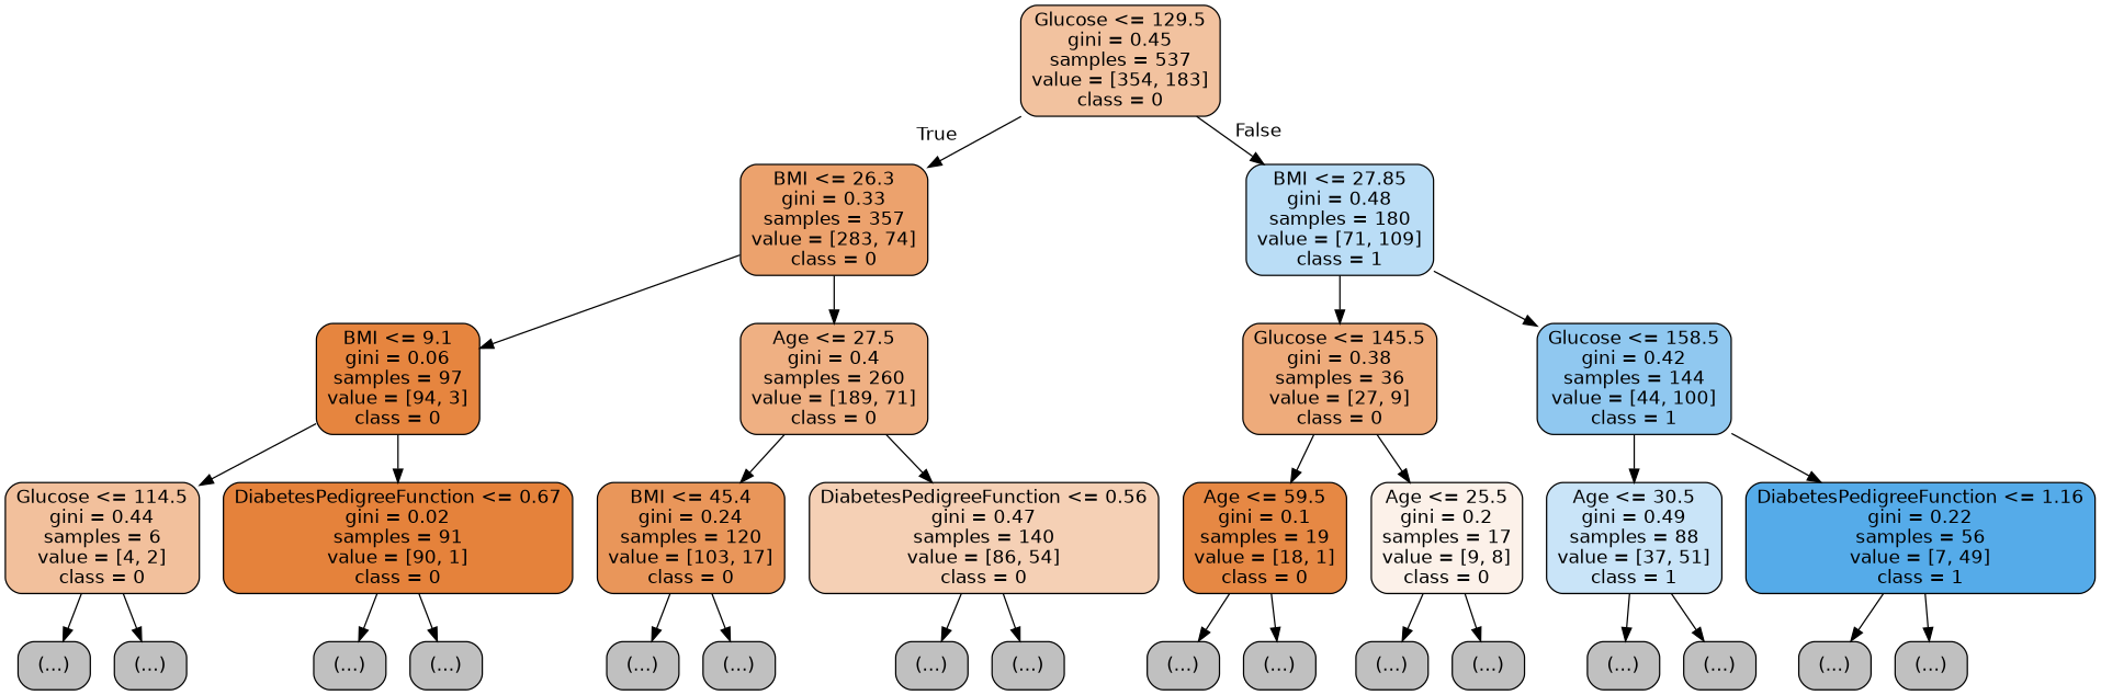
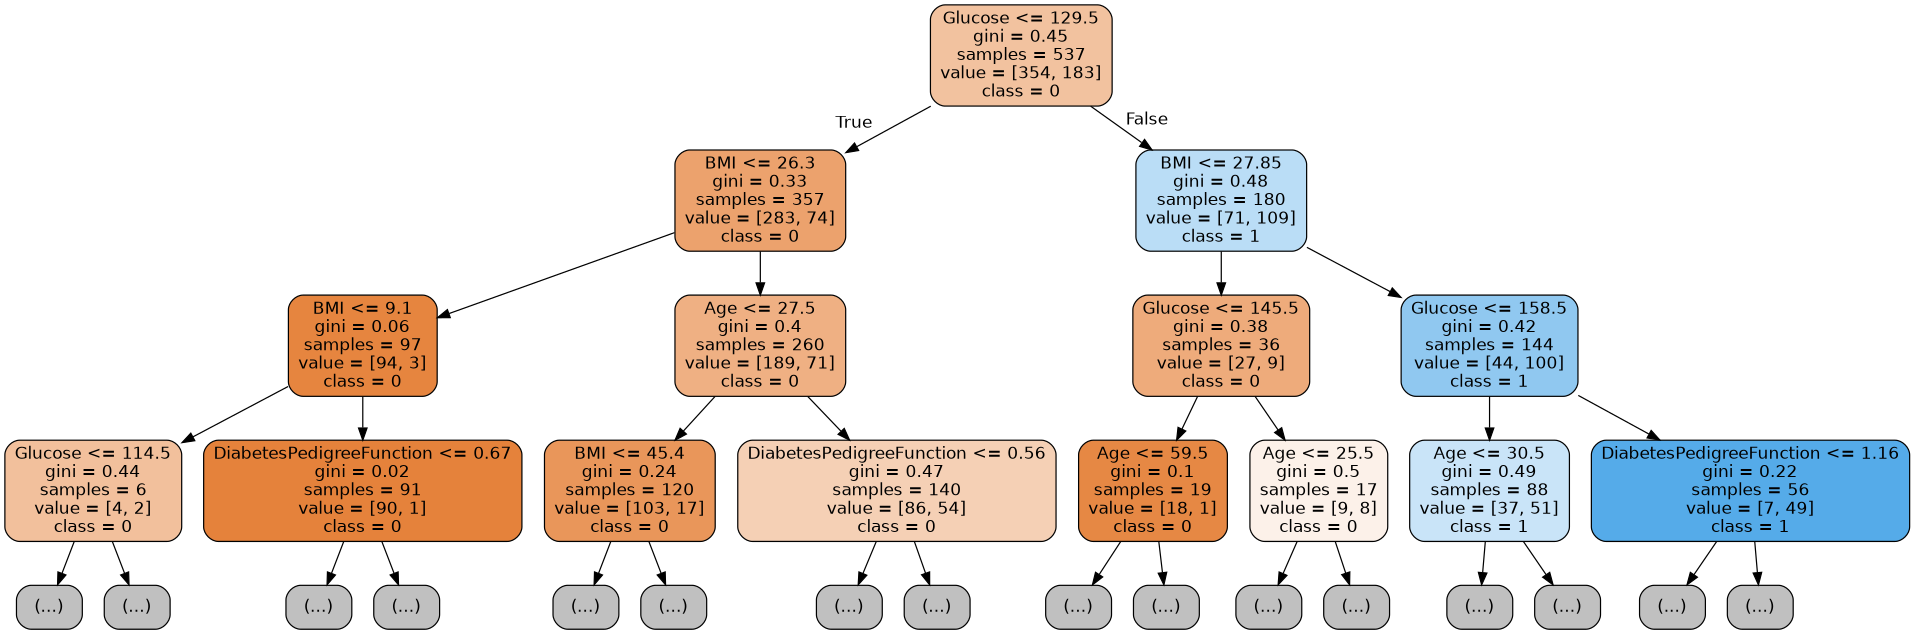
  digraph {
    node [color=black fillcolor="#C0C0C0" fontname=helvetica shape=box style="filled, rounded"]
    edge [fontname=helvetica]
    n1 [fillcolor="#f2c29f" label="Glucose <= 129.5\ngini = 0.45\nsamples = 537\nvalue = [354, 183]\nclass = 0"]
    n2 [fillcolor="#eca26d" label="BMI <= 26.3\ngini = 0.33\nsamples = 357\nvalue = [283, 74]\nclass = 0"]
    n3 [fillcolor="#baddf6" label="BMI <= 27.85\ngini = 0.48\nsamples = 180\nvalue = [71, 109]\nclass = 1"]
    n4 [fillcolor="#e6853f" label="BMI <= 9.1\ngini = 0.06\nsamples = 97\nvalue = [94, 3]\nclass = 0"]
    n5 [fillcolor="#efb083" label="Age <= 27.5\ngini = 0.4\nsamples = 260\nvalue = [189, 71]\nclass = 0"]
    n6 [fillcolor="#f2c09c" label="Glucose <= 114.5\ngini = 0.44\nsamples = 6\nvalue = [4, 2]\nclass = 0"]
    n7 [fillcolor="#e5823b" label="DiabetesPedigreeFunction <= 0.67\ngini = 0.02\nsamples = 91\nvalue = [90, 1]\nclass = 0"]
    n8 [label="(...)"]
    n9 [label="(...)"]
    n10 [label="(...)"]
    n11 [label="(...)"]
    n12 [fillcolor="#e9965a" label="BMI <= 45.4\ngini = 0.24\nsamples = 120\nvalue = [103, 17]\nclass = 0"]
    n13 [fillcolor="#f5d0b5" label="DiabetesPedigreeFunction <= 0.56\ngini = 0.47\nsamples = 140\nvalue = [86, 54]\nclass = 0"]
    n14 [label="(...)"]
    n15 [label="(...)"]
    n16 [label="(...)"]
    n17 [label="(...)"]
    n18 [fillcolor="#eeab7b" label="Glucose <= 145.5\ngini = 0.38\nsamples = 36\nvalue = [27, 9]\nclass = 0"]
    n19 [fillcolor="#90c8f0" label="Glucose <= 158.5\ngini = 0.42\nsamples = 144\nvalue = [44, 100]\nclass = 1"]
    n20 [fillcolor="#e68844" label="Age <= 59.5\ngini = 0.1\nsamples = 19\nvalue = [18, 1]\nclass = 0"]
-   n21 [fillcolor="#fcf1e9" label="Age <= 25.5\ngini = 0.2\nsamples = 17\nvalue = [9, 8]\nclass = 0"]
+   n21 [fillcolor="#fcf1e9" label="Age <= 25.5\ngini = 0.5\nsamples = 17\nvalue = [9, 8]\nclass = 0"]
    n22 [label="(...)"]
    n23 [label="(...)"]
    n24 [label="(...)"]
    n25 [label="(...)"]
    n26 [fillcolor="#c9e4f8" label="Age <= 30.5\ngini = 0.49\nsamples = 88\nvalue = [37, 51]\nclass = 1"]
    n27 [fillcolor="#55abe9" label="DiabetesPedigreeFunction <= 1.16\ngini = 0.22\nsamples = 56\nvalue = [7, 49]\nclass = 1"]
    n28 [label="(...)"]
    n29 [label="(...)"]
    n30 [label="(...)"]
    n31 [label="(...)"]
    n1 -> n2 [headlabel=True labelangle=45 labeldistance=2.5]
    n1 -> n3 [headlabel=False labelangle=-45 labeldistance=2.5]
    n2 -> n4
    n2 -> n5
    n3 -> n18
    n3 -> n19
    n4 -> n6
    n4 -> n7
    n5 -> n12
    n5 -> n13
    n6 -> n8
    n6 -> n9
    n7 -> n10
    n7 -> n11
    n12 -> n14
    n12 -> n15
    n13 -> n16
    n13 -> n17
    n18 -> n20
    n18 -> n21
    n19 -> n26
    n19 -> n27
    n20 -> n22
    n20 -> n23
    n21 -> n24
    n21 -> n25
    n26 -> n28
    n26 -> n29
    n27 -> n30
    n27 -> n31
  }
